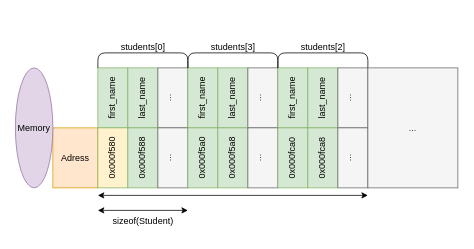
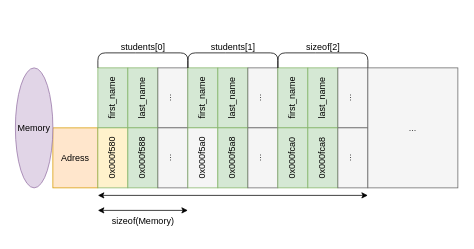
  <mxCell id="0" />
  <mxCell id="1" parent="0" />
  <mxCell id="2" value="Adress" style="rounded=0;whiteSpace=wrap;html=1;fillColor=#ffe6cc;strokeColor=#d79b00;" vertex="1" parent="1"><mxGeometry x="70" y="170" width="60" height="80" as="geometry" /></mxCell>
  <mxCell id="3" value="first_name" style="rounded=0;whiteSpace=wrap;fillColor=#d5e8d4;strokeColor=#82b366;horizontal=1;flipH=0;align=center;html=1;textDirection=vertical-rl;gradientColor=none;rotation=180;" vertex="1" parent="1"><mxGeometry x="130" y="90" width="40" height="80" as="geometry" /></mxCell>
  <mxCell id="4" value="last_name" style="rounded=0;whiteSpace=wrap;html=1;textDirection=vertical-lr;fillColor=#d5e8d4;strokeColor=#82b366;rotation=180;" vertex="1" parent="1"><mxGeometry x="170" y="90" width="40" height="80" as="geometry" /></mxCell>
  <mxCell id="5" value="..." style="rounded=0;whiteSpace=wrap;html=1;textDirection=vertical-lr;fillColor=#f5f5f5;fontColor=#333333;strokeColor=#666666;" vertex="1" parent="1"><mxGeometry x="210" y="90" width="40" height="80" as="geometry" /></mxCell>
  <mxCell id="6" value="first_name" style="rounded=0;whiteSpace=wrap;html=1;textDirection=vertical-lr;fillColor=#d5e8d4;strokeColor=#82b366;glass=0;shadow=0;direction=west;rotation=-180;" vertex="1" parent="1"><mxGeometry x="250" y="90" width="40" height="80" as="geometry" /></mxCell>
  <mxCell id="7" value="last_name" style="rounded=0;whiteSpace=wrap;html=1;textDirection=vertical-lr;fillColor=#d5e8d4;strokeColor=#82b366;rotation=180;" vertex="1" parent="1"><mxGeometry x="290" y="90" width="40" height="80" as="geometry" /></mxCell>
  <mxCell id="8" value="..." style="rounded=0;whiteSpace=wrap;html=1;textDirection=vertical-lr;fillColor=#f5f5f5;fontColor=#333333;strokeColor=#666666;" vertex="1" parent="1"><mxGeometry x="330" y="90" width="40" height="80" as="geometry" /></mxCell>
  <mxCell id="9" value="first_name" style="rounded=0;whiteSpace=wrap;html=1;textDirection=vertical-lr;fillColor=#d5e8d4;strokeColor=#82b366;rotation=180;" vertex="1" parent="1"><mxGeometry x="370" y="90" width="40" height="80" as="geometry" /></mxCell>
  <mxCell id="10" value="last_name" style="rounded=0;whiteSpace=wrap;html=1;textDirection=vertical-lr;fillColor=#d5e8d4;strokeColor=#82b366;rotation=180;" vertex="1" parent="1"><mxGeometry x="410" y="90" width="40" height="80" as="geometry" /></mxCell>
  <mxCell id="11" value="..." style="rounded=0;whiteSpace=wrap;html=1;textDirection=vertical-lr;fillColor=#f5f5f5;fontColor=#333333;strokeColor=#666666;" vertex="1" parent="1"><mxGeometry x="450" y="90" width="40" height="80" as="geometry" /></mxCell>
  <mxCell id="12" value="Memory" style="ellipse;whiteSpace=wrap;html=1;fillColor=#e1d5e7;strokeColor=#9673a6;" vertex="1" parent="1"><mxGeometry x="20" y="90" width="50" height="160" as="geometry" /></mxCell>
  <mxCell id="13" value="0x000f580" style="rounded=0;whiteSpace=wrap;html=1;textDirection=vertical-lr;fillColor=#fff2cc;strokeColor=#82b366;horizontal=1;flipH=0;align=center;rotation=180;" vertex="1" parent="1"><mxGeometry x="130" y="170" width="40" height="80" as="geometry" /></mxCell>
  <mxCell id="14" value="0x000f588" style="rounded=0;whiteSpace=wrap;html=1;textDirection=vertical-lr;fillColor=#d5e8d4;strokeColor=#82b366;horizontal=1;flipH=1;align=center;flipV=0;rotation=-180;" vertex="1" parent="1"><mxGeometry x="170" y="170" width="40" height="80" as="geometry" /></mxCell>
  <mxCell id="15" value="..." style="rounded=0;whiteSpace=wrap;html=1;textDirection=vertical-lr;fillColor=#f5f5f5;fontColor=#333333;strokeColor=#666666;" vertex="1" parent="1"><mxGeometry x="210" y="170" width="40" height="80" as="geometry" /></mxCell>
- <mxCell id="16" value="0x000f5a0" style="rounded=0;whiteSpace=wrap;html=1;textDirection=vertical-lr;fillColor=#d5e8d4;strokeColor=#82b366;rotation=-180;" vertex="1" parent="1"><mxGeometry x="250" y="170" width="40" height="80" as="geometry" /></mxCell>
+ <mxCell id="16" value="0x000f5a0" style="rounded=0;whiteSpace=wrap;html=1;textDirection=vertical-lr;fillColor=#f5f5f5;strokeColor=#82b366;rotation=-180;" vertex="1" parent="1"><mxGeometry x="250" y="170" width="40" height="80" as="geometry" /></mxCell>
  <mxCell id="17" value="0x000f5a8" style="rounded=0;whiteSpace=wrap;html=1;textDirection=vertical-lr;fillColor=#d5e8d4;strokeColor=#82b366;rotation=180;" vertex="1" parent="1"><mxGeometry x="290" y="170" width="40" height="80" as="geometry" /></mxCell>
  <mxCell id="18" value="..." style="rounded=0;whiteSpace=wrap;html=1;textDirection=vertical-lr;fillColor=#f5f5f5;fontColor=#333333;strokeColor=#666666;" vertex="1" parent="1"><mxGeometry x="330" y="170" width="40" height="80" as="geometry" /></mxCell>
  <mxCell id="19" value="&lt;div&gt;0x000fca0&lt;/div&gt;" style="rounded=0;whiteSpace=wrap;html=1;textDirection=vertical-lr;fillColor=#d5e8d4;strokeColor=#82b366;rotation=180;" vertex="1" parent="1"><mxGeometry x="370" y="170" width="40" height="80" as="geometry" /></mxCell>
  <mxCell id="20" value="&lt;div&gt;0x000fca8&lt;/div&gt;" style="rounded=0;whiteSpace=wrap;html=1;textDirection=vertical-lr;fillColor=#d5e8d4;strokeColor=#82b366;rotation=180;" vertex="1" parent="1"><mxGeometry x="410" y="170" width="40" height="80" as="geometry" /></mxCell>
  <mxCell id="21" value="..." style="rounded=0;whiteSpace=wrap;html=1;textDirection=vertical-lr;fillColor=#f5f5f5;fontColor=#333333;strokeColor=#666666;" vertex="1" parent="1"><mxGeometry x="450" y="170" width="40" height="80" as="geometry" /></mxCell>
  <mxCell id="22" value="" style="shape=curlyBracket;whiteSpace=wrap;html=1;rounded=1;labelPosition=left;verticalLabelPosition=middle;align=right;verticalAlign=middle;size=0;rotation=90;" vertex="1" parent="1"><mxGeometry x="180" y="20" width="20" height="120" as="geometry" /></mxCell>
  <mxCell id="23" value="" style="shape=curlyBracket;whiteSpace=wrap;html=1;rounded=1;labelPosition=left;verticalLabelPosition=middle;align=right;verticalAlign=middle;size=0;rotation=90;" vertex="1" parent="1"><mxGeometry x="300" y="20" width="20" height="120" as="geometry" /></mxCell>
  <mxCell id="24" value="" style="shape=curlyBracket;whiteSpace=wrap;html=1;rounded=1;labelPosition=left;verticalLabelPosition=middle;align=right;verticalAlign=middle;size=0;rotation=90;" vertex="1" parent="1"><mxGeometry x="420" y="20" width="20" height="120" as="geometry" /></mxCell>
  <mxCell id="25" value="&lt;div&gt;students[0]&lt;/div&gt;&lt;div&gt;&lt;br&gt;&lt;/div&gt;" style="text;html=1;align=center;verticalAlign=middle;resizable=0;points=[];autosize=1;strokeColor=none;fillColor=none;" vertex="1" parent="1"><mxGeometry x="150" y="50" width="80" height="40" as="geometry" /></mxCell>
- <mxCell id="26" value="&lt;div&gt;students[3]&lt;/div&gt;&lt;div&gt;&lt;br&gt;&lt;/div&gt;" style="text;html=1;align=center;verticalAlign=middle;resizable=0;points=[];autosize=1;strokeColor=none;fillColor=none;" vertex="1" parent="1"><mxGeometry x="270" y="50" width="80" height="40" as="geometry" /></mxCell>
- <mxCell id="27" value="&lt;div&gt;students[2]&lt;/div&gt;&lt;div&gt;&lt;br&gt;&lt;/div&gt;" style="text;html=1;align=center;verticalAlign=middle;resizable=0;points=[];autosize=1;strokeColor=none;fillColor=none;" vertex="1" parent="1"><mxGeometry x="390" y="50" width="80" height="40" as="geometry" /></mxCell>
+ <mxCell id="26" value="&lt;div&gt;students[1]&lt;/div&gt;&lt;div&gt;&lt;br&gt;&lt;/div&gt;" style="text;html=1;align=center;verticalAlign=middle;resizable=0;points=[];autosize=1;strokeColor=none;fillColor=none;" vertex="1" parent="1"><mxGeometry x="270" y="50" width="80" height="40" as="geometry" /></mxCell>
+ <mxCell id="27" value="&lt;div&gt;sizeof[2]&lt;/div&gt;&lt;div&gt;&lt;br&gt;&lt;/div&gt;" style="text;html=1;align=center;verticalAlign=middle;resizable=0;points=[];autosize=1;strokeColor=none;fillColor=none;" vertex="1" parent="1"><mxGeometry x="390" y="50" width="80" height="40" as="geometry" /></mxCell>
  <mxCell id="28" value="..." style="rounded=0;whiteSpace=wrap;html=1;fillColor=#f5f5f5;fontColor=#333333;strokeColor=#666666;" vertex="1" parent="1"><mxGeometry x="490" y="90" width="120" height="160" as="geometry" /></mxCell>
  <mxCell id="29" value="" style="endArrow=classic;startArrow=classic;html=1;rounded=0;" edge="1" parent="1"><mxGeometry width="50" height="50" relative="1" as="geometry"><mxPoint x="130" y="280" as="sourcePoint" /><mxPoint x="250" y="280" as="targetPoint" /></mxGeometry></mxCell>
  <mxCell id="30" value="" style="endArrow=classic;startArrow=classic;html=1;rounded=0;" edge="1" parent="1"><mxGeometry width="50" height="50" relative="1" as="geometry"><mxPoint x="130" y="260" as="sourcePoint" /><mxPoint x="490" y="260" as="targetPoint" /></mxGeometry></mxCell>
- <mxCell id="31" value="sizeof(Student)" style="text;html=1;align=center;verticalAlign=middle;resizable=0;points=[];autosize=1;strokeColor=none;fillColor=none;" vertex="1" parent="1"><mxGeometry x="140" y="280" width="100" height="30" as="geometry" /></mxCell>
+ <mxCell id="31" value="sizeof(Memory)" style="text;html=1;align=center;verticalAlign=middle;resizable=0;points=[];autosize=1;strokeColor=none;fillColor=none;" vertex="1" parent="1"><mxGeometry x="140" y="280" width="100" height="30" as="geometry" /></mxCell>
